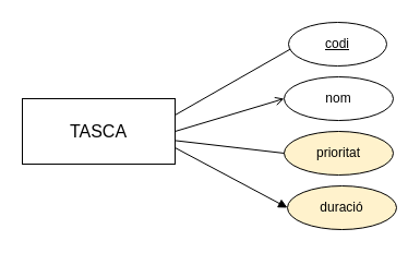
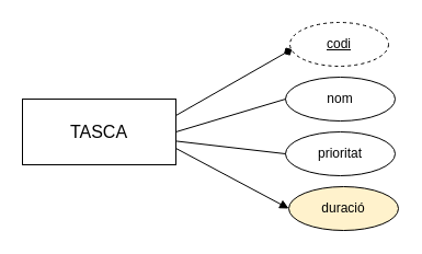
  <mxCell id="0" />
  <mxCell id="1" parent="0" />
  <mxCell id="2" value="&lt;font style=&quot;font-size: 16px;&quot;&gt;TASCA&lt;/font&gt;" style="rounded=0;whiteSpace=wrap;html=1;" parent="1" vertex="1"><mxGeometry x="20" y="90" width="140" height="60" as="geometry" /></mxCell>
- <mxCell id="3" value="&lt;u&gt;codi&lt;/u&gt;" style="ellipse;whiteSpace=wrap;html=1;" parent="1" vertex="1"><mxGeometry x="264" y="20" width="90" height="40" as="geometry" /></mxCell>
- <mxCell id="4" value="" style="endArrow=none;html=1;rounded=0;exitX=1;exitY=0.25;exitDx=0;exitDy=0;entryX=0.02;entryY=0.612;entryDx=0;entryDy=0;entryPerimeter=0;" parent="1" source="2" target="3" edge="1"><mxGeometry width="50" height="50" relative="1" as="geometry"><mxPoint x="300" y="160" as="sourcePoint" /><mxPoint x="350" y="110" as="targetPoint" /></mxGeometry></mxCell>
+ <mxCell id="3" value="&lt;u&gt;codi&lt;/u&gt;" style="ellipse;whiteSpace=wrap;html=1;dashed=1;" parent="1" vertex="1"><mxGeometry x="264" y="20" width="90" height="40" as="geometry" /></mxCell>
+ <mxCell id="4" value="" style="endArrow=diamond;html=1;rounded=0;exitX=1;exitY=0.25;exitDx=0;exitDy=0;entryX=0.02;entryY=0.612;entryDx=0;entryDy=0;entryPerimeter=0;" parent="1" source="2" target="3" edge="1"><mxGeometry width="50" height="50" relative="1" as="geometry"><mxPoint x="300" y="160" as="sourcePoint" /><mxPoint x="350" y="110" as="targetPoint" /></mxGeometry></mxCell>
  <mxCell id="5" value="nom" style="ellipse;whiteSpace=wrap;html=1;" parent="1" vertex="1"><mxGeometry x="260" y="70" width="100" height="40" as="geometry" /></mxCell>
- <mxCell id="6" value="" style="endArrow=open;html=1;rounded=0;exitX=1;exitY=0.5;exitDx=0;exitDy=0;entryX=0;entryY=0.5;entryDx=0;entryDy=0;" parent="1" source="2" target="5" edge="1"><mxGeometry width="50" height="50" relative="1" as="geometry"><mxPoint x="300" y="160" as="sourcePoint" /><mxPoint x="350" y="110" as="targetPoint" /></mxGeometry></mxCell>
- <mxCell id="7" value="prioritat" style="ellipse;whiteSpace=wrap;html=1;fillColor=#fff2cc;" parent="1" vertex="1"><mxGeometry x="260" y="120" width="100" height="40" as="geometry" /></mxCell>
+ <mxCell id="6" value="" style="endArrow=none;html=1;rounded=0;exitX=1;exitY=0.5;exitDx=0;exitDy=0;entryX=0;entryY=0.5;entryDx=0;entryDy=0;" parent="1" source="2" target="5" edge="1"><mxGeometry width="50" height="50" relative="1" as="geometry"><mxPoint x="300" y="160" as="sourcePoint" /><mxPoint x="350" y="110" as="targetPoint" /></mxGeometry></mxCell>
+ <mxCell id="7" value="prioritat" style="ellipse;whiteSpace=wrap;html=1;" parent="1" vertex="1"><mxGeometry x="260" y="120" width="100" height="40" as="geometry" /></mxCell>
  <mxCell id="8" value="" style="endArrow=none;html=1;rounded=0;exitX=1.004;exitY=0.641;exitDx=0;exitDy=0;entryX=0;entryY=0.5;entryDx=0;entryDy=0;exitPerimeter=0;" parent="1" source="2" target="7" edge="1"><mxGeometry width="50" height="50" relative="1" as="geometry"><mxPoint x="160" y="195" as="sourcePoint" /><mxPoint x="350" y="160" as="targetPoint" /></mxGeometry></mxCell>
  <mxCell id="9" value="duració" style="ellipse;whiteSpace=wrap;html=1;fillColor=#fff2cc;" parent="1" vertex="1"><mxGeometry x="263" y="170" width="100" height="40" as="geometry" /></mxCell>
  <mxCell id="10" value="" style="endArrow=block;html=1;rounded=0;exitX=1;exitY=0.75;exitDx=0;exitDy=0;entryX=0;entryY=0.5;entryDx=0;entryDy=0;" parent="1" source="2" target="9" edge="1"><mxGeometry width="50" height="50" relative="1" as="geometry"><mxPoint x="160" y="201" as="sourcePoint" /><mxPoint x="349" y="200" as="targetPoint" /></mxGeometry></mxCell>
